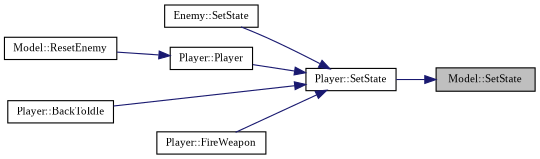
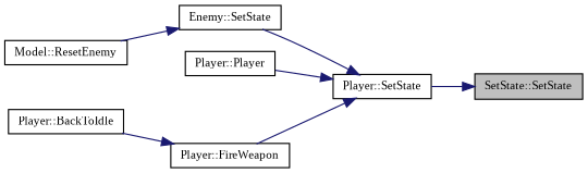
  digraph {
    fontname="Liberation Serif"
    rankdir=RL
    node [color=black fillcolor=white fontname="Liberation Serif" fontsize=10 shape=record style=filled]
    edge [color=midnightblue dir=back fontname="Liberation Serif" fontsize=10 labelfontname=Helvetica labelfontsize=10 style=solid]
-   n1 [fillcolor=grey75 fontcolor=black height=0.2 label="Model::SetState" width=0.4]
+   n1 [fillcolor=grey75 fontcolor=black height=0.2 label="SetState::SetState" width=0.4]
    n2 [height=0.2 label="Player::SetState" width=0.4]
    n3 [height=0.2 label="Enemy::SetState" width=0.4]
    n4 [height=0.2 label="Model::ResetEnemy" width=0.4]
    n5 [height=0.2 label="Player::BackToIdle" width=0.4]
    n6 [height=0.2 label="Player::FireWeapon" width=0.4]
    n7 [height=0.2 label="Player::Player" width=0.4]
    n1 -> n2
    n2 -> n3
-   n2 -> n5
+   n6 -> n5
    n2 -> n6
    n2 -> n7
-   n7 -> n4
+   n3 -> n4
  }
